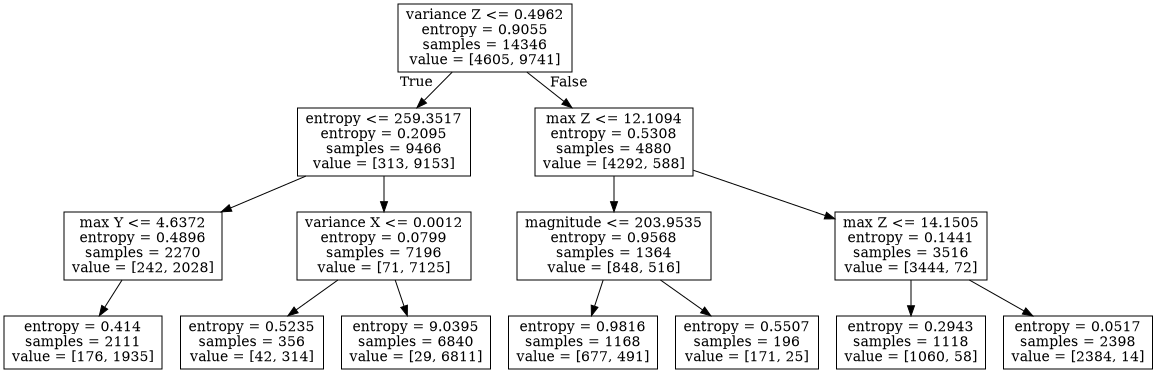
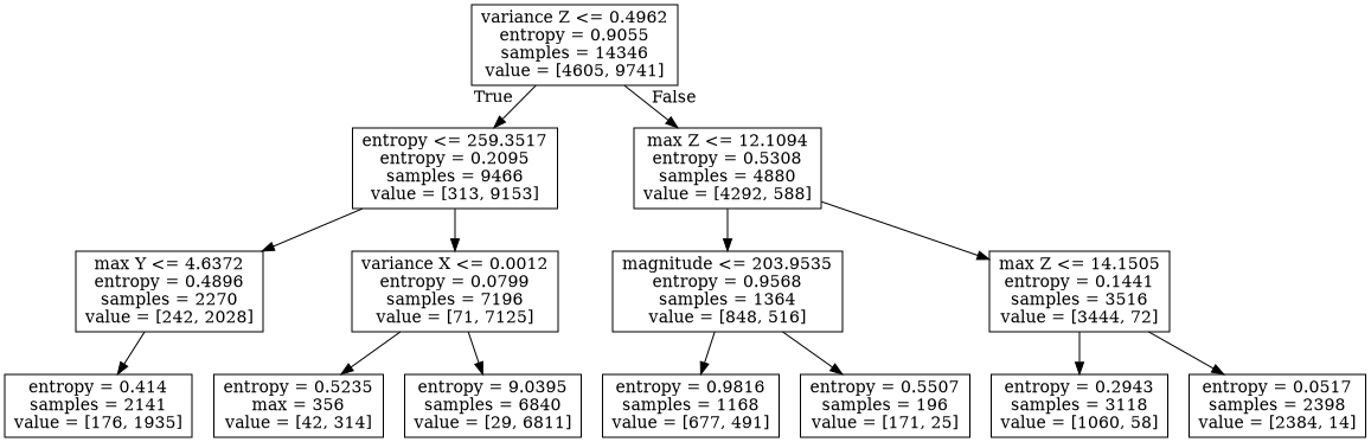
  digraph {
    node [shape=box]
    n1 [label="variance Z <= 0.4962\nentropy = 0.9055\nsamples = 14346\nvalue = [4605, 9741]"]
    n2 [label="entropy <= 259.3517\nentropy = 0.2095\nsamples = 9466\nvalue = [313, 9153]"]
    n3 [label="max Z <= 12.1094\nentropy = 0.5308\nsamples = 4880\nvalue = [4292, 588]"]
    n4 [label="max Y <= 4.6372\nentropy = 0.4896\nsamples = 2270\nvalue = [242, 2028]"]
    n5 [label="variance X <= 0.0012\nentropy = 0.0799\nsamples = 7196\nvalue = [71, 7125]"]
    n6 [label="magnitude <= 203.9535\nentropy = 0.9568\nsamples = 1364\nvalue = [848, 516]"]
    n7 [label="max Z <= 14.1505\nentropy = 0.1441\nsamples = 3516\nvalue = [3444, 72]"]
-   n8 [label="entropy = 0.414\nsamples = 2111\nvalue = [176, 1935]"]
-   n9 [label="entropy = 0.5235\nsamples = 356\nvalue = [42, 314]"]
+   n8 [label="entropy = 0.414\nsamples = 2141\nvalue = [176, 1935]"]
+   n9 [label="entropy = 0.5235\nmax = 356\nvalue = [42, 314]"]
    n10 [label="entropy = 9.0395\nsamples = 6840\nvalue = [29, 6811]"]
    n11 [label="entropy = 0.9816\nsamples = 1168\nvalue = [677, 491]"]
    n12 [label="entropy = 0.5507\nsamples = 196\nvalue = [171, 25]"]
-   n13 [label="entropy = 0.2943\nsamples = 1118\nvalue = [1060, 58]"]
+   n13 [label="entropy = 0.2943\nsamples = 3118\nvalue = [1060, 58]"]
    n14 [label="entropy = 0.0517\nsamples = 2398\nvalue = [2384, 14]"]
    n1 -> n2 [headlabel=True labelangle=45 labeldistance=2.5]
    n1 -> n3 [headlabel=False labelangle=-45 labeldistance=2.5]
    n2 -> n4
    n2 -> n5
    n3 -> n6
    n3 -> n7
    n4 -> n8
    n5 -> n9
    n5 -> n10
    n6 -> n11
    n6 -> n12
    n7 -> n13
    n7 -> n14
  }
